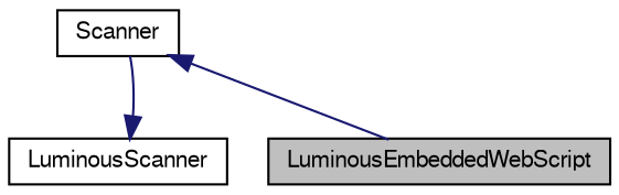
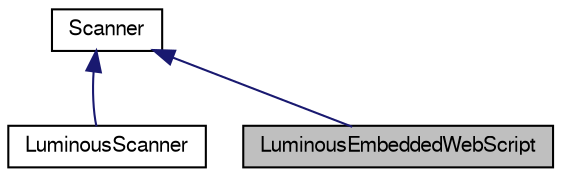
  digraph {
    node [color=black fillcolor=white fontname=FreeSans fontsize=10 shape=record style=filled]
    edge [color=midnightblue dir=back fontname=FreeSans fontsize=10 labelfontname=FreeSans labelfontsize=10 style=solid]
    n1 [fillcolor=grey75 fontcolor=black height=0.2 label=LuminousEmbeddedWebScript width=0.4]
    n2 [height=0.2 label=LuminousScanner width=0.4]
    n3 [height=0.2 label=Scanner width=0.4]
    n3 -> n1
-   n2 -> n3
+   n3 -> n2
  }
